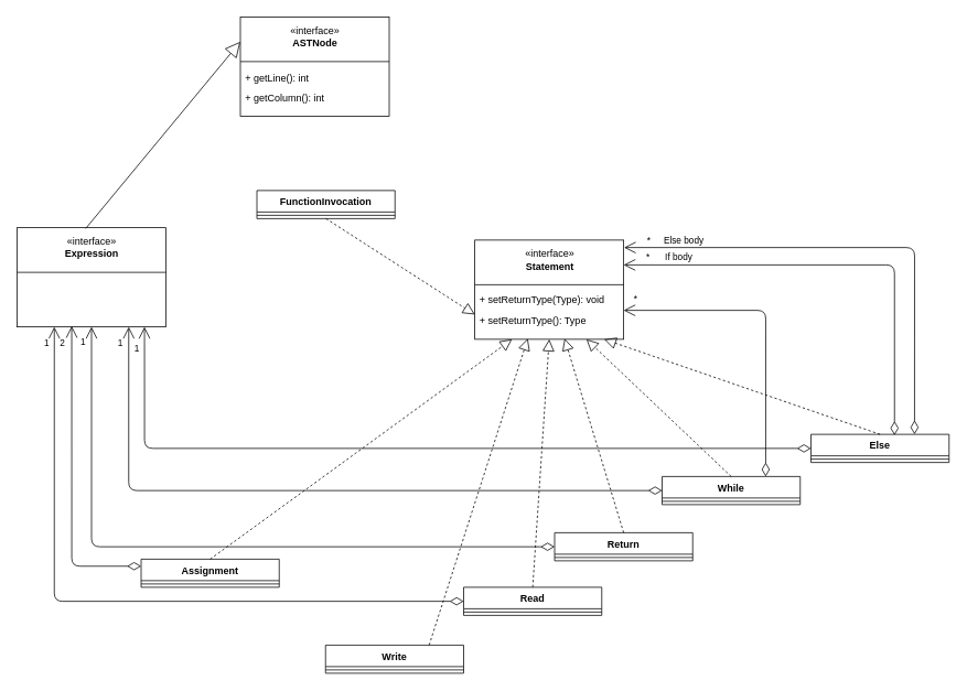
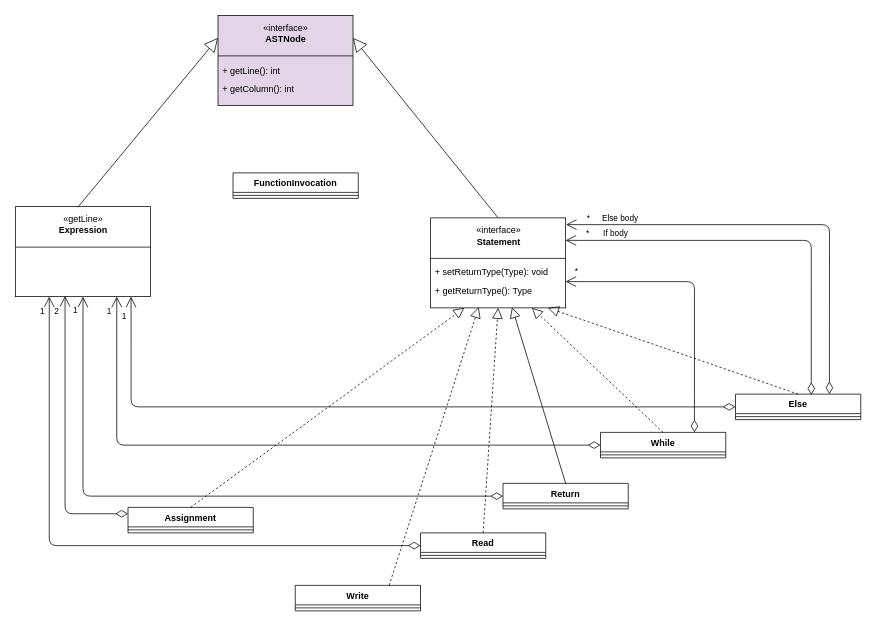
  <mxCell id="0" />
  <mxCell id="1" parent="0" />
  <mxCell id="2" value="" style="group" parent="1" vertex="1" connectable="0"><mxGeometry x="20" y="275" width="180" height="120" as="geometry" /></mxCell>
  <mxCell id="3" value="+ method(type): type" style="text;strokeColor=none;fillColor=none;align=left;verticalAlign=top;spacingLeft=4;spacingRight=4;overflow=hidden;rotatable=0;points=[[0,0.5],[1,0.5]];portConstraint=eastwest;" parent="2" vertex="1"><mxGeometry y="60" width="180" height="50" as="geometry" /></mxCell>
- <mxCell id="4" value="«interface»&lt;br&gt;&lt;b&gt;Expression&lt;br&gt;&lt;br&gt;&lt;br&gt;&lt;br&gt;&lt;br&gt;&lt;br&gt;&lt;/b&gt;" style="html=1;" parent="2" vertex="1"><mxGeometry width="180" height="120" as="geometry" /></mxCell>
+ <mxCell id="4" value="«getLine»&lt;br&gt;&lt;b&gt;Expression&lt;br&gt;&lt;br&gt;&lt;br&gt;&lt;br&gt;&lt;br&gt;&lt;br&gt;&lt;/b&gt;" style="html=1;" parent="2" vertex="1"><mxGeometry width="180" height="120" as="geometry" /></mxCell>
  <mxCell id="5" value="" style="line;strokeWidth=1;fillColor=none;align=left;verticalAlign=middle;spacingTop=-1;spacingLeft=3;spacingRight=3;rotatable=0;labelPosition=right;points=[];portConstraint=eastwest;" parent="2" vertex="1"><mxGeometry y="50" width="180" height="8" as="geometry" /></mxCell>
  <mxCell id="6" value="" style="group" parent="1" vertex="1" connectable="0"><mxGeometry x="573.5" y="290" width="186.5" height="120" as="geometry" /></mxCell>
  <mxCell id="7" value="+ method(type): type" style="text;strokeColor=none;fillColor=none;align=left;verticalAlign=top;spacingLeft=4;spacingRight=4;overflow=hidden;rotatable=0;points=[[0,0.5],[1,0.5]];portConstraint=eastwest;" parent="6" vertex="1"><mxGeometry y="60" width="180" height="50" as="geometry" /></mxCell>
  <mxCell id="8" value="«interface»&lt;br&gt;&lt;b&gt;Statement&lt;br&gt;&lt;br&gt;&lt;br&gt;&lt;br&gt;&lt;br&gt;&lt;br&gt;&lt;/b&gt;" style="html=1;" parent="6" vertex="1"><mxGeometry width="180" height="120" as="geometry" /></mxCell>
  <mxCell id="9" value="" style="line;strokeWidth=1;fillColor=none;align=left;verticalAlign=middle;spacingTop=-1;spacingLeft=3;spacingRight=3;rotatable=0;labelPosition=right;points=[];portConstraint=eastwest;" parent="6" vertex="1"><mxGeometry y="50" width="180" height="8" as="geometry" /></mxCell>
  <mxCell id="10" value="+ setReturnType(Type): void" style="text;strokeColor=none;fillColor=none;align=left;verticalAlign=top;spacingLeft=4;spacingRight=4;overflow=hidden;rotatable=0;points=[[0,0.5],[1,0.5]];portConstraint=eastwest;" vertex="1" parent="6"><mxGeometry y="58" width="180" height="26" as="geometry" /></mxCell>
- <mxCell id="11" value="+ setReturnType(): Type" style="text;strokeColor=none;fillColor=none;align=left;verticalAlign=top;spacingLeft=4;spacingRight=4;overflow=hidden;rotatable=0;points=[[0,0.5],[1,0.5]];portConstraint=eastwest;" vertex="1" parent="6"><mxGeometry y="84" width="180" height="26" as="geometry" /></mxCell>
+ <mxCell id="11" value="+ getReturnType(): Type" style="text;strokeColor=none;fillColor=none;align=left;verticalAlign=top;spacingLeft=4;spacingRight=4;overflow=hidden;rotatable=0;points=[[0,0.5],[1,0.5]];portConstraint=eastwest;" vertex="1" parent="6"><mxGeometry y="84" width="180" height="26" as="geometry" /></mxCell>
  <mxCell id="12" value="Assignment" style="swimlane;fontStyle=1;align=center;verticalAlign=top;childLayout=stackLayout;horizontal=1;startSize=26;horizontalStack=0;resizeParent=1;resizeParentMax=0;resizeLast=0;collapsible=1;marginBottom=0;" parent="1" vertex="1"><mxGeometry x="170" y="676" width="167" height="34" as="geometry" /></mxCell>
  <mxCell id="13" value="" style="line;strokeWidth=1;fillColor=none;align=left;verticalAlign=middle;spacingTop=-1;spacingLeft=3;spacingRight=3;rotatable=0;labelPosition=right;points=[];portConstraint=eastwest;" parent="12" vertex="1"><mxGeometry y="26" width="167" height="8" as="geometry" /></mxCell>
  <mxCell id="14" value="" style="endArrow=block;dashed=1;endFill=0;endSize=12;html=1;exitX=0.5;exitY=0;exitDx=0;exitDy=0;entryX=0.25;entryY=1;entryDx=0;entryDy=0;" parent="1" source="12" target="8" edge="1"><mxGeometry width="160" relative="1" as="geometry"><mxPoint x="340" y="460" as="sourcePoint" /><mxPoint x="500" y="460" as="targetPoint" /></mxGeometry></mxCell>
  <mxCell id="15" value="2" style="endArrow=open;html=1;endSize=12;startArrow=diamondThin;startSize=14;startFill=0;edgeStyle=orthogonalEdgeStyle;align=left;verticalAlign=bottom;exitX=0;exitY=0.25;exitDx=0;exitDy=0;entryX=0.367;entryY=0.992;entryDx=0;entryDy=0;entryPerimeter=0;" parent="1" source="12" target="4" edge="1"><mxGeometry x="0.842" y="16" relative="1" as="geometry"><mxPoint x="6" y="580" as="sourcePoint" /><mxPoint x="188.25" y="380" as="targetPoint" /><mxPoint as="offset" /></mxGeometry></mxCell>
  <mxCell id="16" value="" style="group" parent="1" vertex="1" connectable="0"><mxGeometry x="290" y="20" width="180" height="120" as="geometry" /></mxCell>
  <mxCell id="17" value="+ method(type): type" style="text;strokeColor=none;fillColor=none;align=left;verticalAlign=top;spacingLeft=4;spacingRight=4;overflow=hidden;rotatable=0;points=[[0,0.5],[1,0.5]];portConstraint=eastwest;" parent="16" vertex="1"><mxGeometry y="60" width="180" height="50" as="geometry" /></mxCell>
- <mxCell id="18" value="«interface»&lt;br&gt;&lt;b&gt;ASTNode&lt;br&gt;&lt;br&gt;&lt;br&gt;&lt;br&gt;&lt;br&gt;&lt;br&gt;&lt;/b&gt;" style="html=1;" parent="16" vertex="1"><mxGeometry width="180" height="120" as="geometry" /></mxCell>
+ <mxCell id="18" value="«interface»&lt;br&gt;&lt;b&gt;ASTNode&lt;br&gt;&lt;br&gt;&lt;br&gt;&lt;br&gt;&lt;br&gt;&lt;br&gt;&lt;/b&gt;" style="html=1;fillColor=#e1d5e7;" parent="16" vertex="1"><mxGeometry width="180" height="120" as="geometry" /></mxCell>
  <mxCell id="19" value="" style="line;strokeWidth=1;fillColor=none;align=left;verticalAlign=middle;spacingTop=-1;spacingLeft=3;spacingRight=3;rotatable=0;labelPosition=right;points=[];portConstraint=eastwest;" parent="16" vertex="1"><mxGeometry y="50" width="180" height="8" as="geometry" /></mxCell>
  <mxCell id="20" value="+ getLine(): int" style="text;strokeColor=none;fillColor=none;align=left;verticalAlign=top;spacingLeft=4;spacingRight=4;overflow=hidden;rotatable=0;points=[[0,0.5],[1,0.5]];portConstraint=eastwest;" parent="16" vertex="1"><mxGeometry y="60" width="180" height="26" as="geometry" /></mxCell>
  <mxCell id="21" value="+ getColumn(): int" style="text;strokeColor=none;fillColor=none;align=left;verticalAlign=top;spacingLeft=4;spacingRight=4;overflow=hidden;rotatable=0;points=[[0,0.5],[1,0.5]];portConstraint=eastwest;" parent="16" vertex="1"><mxGeometry y="84" width="180" height="26" as="geometry" /></mxCell>
  <mxCell id="22" value="" style="endArrow=block;endSize=16;endFill=0;html=1;entryX=0;entryY=0.25;entryDx=0;entryDy=0;exitX=0.461;exitY=0.008;exitDx=0;exitDy=0;exitPerimeter=0;" parent="1" source="4" target="18" edge="1"><mxGeometry width="160" relative="1" as="geometry"><mxPoint x="20" y="199" as="sourcePoint" /><mxPoint x="180" y="199" as="targetPoint" /></mxGeometry></mxCell>
+ <mxCell id="23" value="" style="endArrow=block;endSize=16;endFill=0;html=1;exitX=0.5;exitY=0;exitDx=0;exitDy=0;entryX=1;entryY=0.25;entryDx=0;entryDy=0;" parent="1" source="8" target="18" edge="1"><mxGeometry width="160" relative="1" as="geometry"><mxPoint x="360" y="220" as="sourcePoint" /><mxPoint x="520" y="220" as="targetPoint" /></mxGeometry></mxCell>
  <mxCell id="24" value="Else" style="swimlane;fontStyle=1;align=center;verticalAlign=top;childLayout=stackLayout;horizontal=1;startSize=26;horizontalStack=0;resizeParent=1;resizeParentMax=0;resizeLast=0;collapsible=1;marginBottom=0;" parent="1" vertex="1"><mxGeometry x="980" y="525" width="167" height="34" as="geometry" /></mxCell>
  <mxCell id="25" value="" style="line;strokeWidth=1;fillColor=none;align=left;verticalAlign=middle;spacingTop=-1;spacingLeft=3;spacingRight=3;rotatable=0;labelPosition=right;points=[];portConstraint=eastwest;" parent="24" vertex="1"><mxGeometry y="26" width="167" height="8" as="geometry" /></mxCell>
  <mxCell id="26" value="While" style="swimlane;fontStyle=1;align=center;verticalAlign=top;childLayout=stackLayout;horizontal=1;startSize=26;horizontalStack=0;resizeParent=1;resizeParentMax=0;resizeLast=0;collapsible=1;marginBottom=0;" parent="1" vertex="1"><mxGeometry x="800" y="576" width="167" height="34" as="geometry" /></mxCell>
  <mxCell id="27" value="" style="line;strokeWidth=1;fillColor=none;align=left;verticalAlign=middle;spacingTop=-1;spacingLeft=3;spacingRight=3;rotatable=0;labelPosition=right;points=[];portConstraint=eastwest;" parent="26" vertex="1"><mxGeometry y="26" width="167" height="8" as="geometry" /></mxCell>
  <mxCell id="28" value="Return" style="swimlane;fontStyle=1;align=center;verticalAlign=top;childLayout=stackLayout;horizontal=1;startSize=26;horizontalStack=0;resizeParent=1;resizeParentMax=0;resizeLast=0;collapsible=1;marginBottom=0;" parent="1" vertex="1"><mxGeometry x="670" y="644" width="167" height="34" as="geometry" /></mxCell>
  <mxCell id="29" value="" style="line;strokeWidth=1;fillColor=none;align=left;verticalAlign=middle;spacingTop=-1;spacingLeft=3;spacingRight=3;rotatable=0;labelPosition=right;points=[];portConstraint=eastwest;" parent="28" vertex="1"><mxGeometry y="26" width="167" height="8" as="geometry" /></mxCell>
  <mxCell id="30" value="Write" style="swimlane;fontStyle=1;align=center;verticalAlign=top;childLayout=stackLayout;horizontal=1;startSize=26;horizontalStack=0;resizeParent=1;resizeParentMax=0;resizeLast=0;collapsible=1;marginBottom=0;" parent="1" vertex="1"><mxGeometry x="393" y="780" width="167" height="34" as="geometry" /></mxCell>
  <mxCell id="31" value="" style="line;strokeWidth=1;fillColor=none;align=left;verticalAlign=middle;spacingTop=-1;spacingLeft=3;spacingRight=3;rotatable=0;labelPosition=right;points=[];portConstraint=eastwest;" parent="30" vertex="1"><mxGeometry y="26" width="167" height="8" as="geometry" /></mxCell>
  <mxCell id="32" value="FunctionInvocation" style="swimlane;fontStyle=1;align=center;verticalAlign=top;childLayout=stackLayout;horizontal=1;startSize=26;horizontalStack=0;resizeParent=1;resizeParentMax=0;resizeLast=0;collapsible=1;marginBottom=0;" parent="1" vertex="1"><mxGeometry x="310" y="230" width="167" height="34" as="geometry" /></mxCell>
  <mxCell id="33" value="" style="line;strokeWidth=1;fillColor=none;align=left;verticalAlign=middle;spacingTop=-1;spacingLeft=3;spacingRight=3;rotatable=0;labelPosition=right;points=[];portConstraint=eastwest;" parent="32" vertex="1"><mxGeometry y="26" width="167" height="8" as="geometry" /></mxCell>
  <mxCell id="34" value="Read" style="swimlane;fontStyle=1;align=center;verticalAlign=top;childLayout=stackLayout;horizontal=1;startSize=26;horizontalStack=0;resizeParent=1;resizeParentMax=0;resizeLast=0;collapsible=1;marginBottom=0;" parent="1" vertex="1"><mxGeometry x="560" y="710" width="167" height="34" as="geometry" /></mxCell>
  <mxCell id="35" value="" style="line;strokeWidth=1;fillColor=none;align=left;verticalAlign=middle;spacingTop=-1;spacingLeft=3;spacingRight=3;rotatable=0;labelPosition=right;points=[];portConstraint=eastwest;" parent="34" vertex="1"><mxGeometry y="26" width="167" height="8" as="geometry" /></mxCell>
- <mxCell id="36" value="" style="endArrow=block;dashed=1;endFill=0;endSize=12;html=1;entryX=0;entryY=0.75;entryDx=0;entryDy=0;exitX=0.5;exitY=1;exitDx=0;exitDy=0;" parent="1" source="32" target="8" edge="1"><mxGeometry width="160" relative="1" as="geometry"><mxPoint x="360" y="340" as="sourcePoint" /><mxPoint x="495" y="420" as="targetPoint" /></mxGeometry></mxCell>
  <mxCell id="37" value="" style="endArrow=block;dashed=1;endFill=0;endSize=12;html=1;exitX=0.5;exitY=0;exitDx=0;exitDy=0;entryX=0.869;entryY=1;entryDx=0;entryDy=0;entryPerimeter=0;" parent="1" source="24" target="8" edge="1"><mxGeometry width="160" relative="1" as="geometry"><mxPoint x="453.5" y="550" as="sourcePoint" /><mxPoint x="750" y="430" as="targetPoint" /></mxGeometry></mxCell>
  <mxCell id="38" value="" style="endArrow=block;dashed=1;endFill=0;endSize=12;html=1;exitX=0.75;exitY=0;exitDx=0;exitDy=0;entryX=0.356;entryY=0.992;entryDx=0;entryDy=0;entryPerimeter=0;" parent="1" source="30" target="8" edge="1"><mxGeometry width="160" relative="1" as="geometry"><mxPoint x="463.5" y="560" as="sourcePoint" /><mxPoint x="514" y="429.04" as="targetPoint" /></mxGeometry></mxCell>
  <mxCell id="39" value="1" style="endArrow=open;html=1;endSize=12;startArrow=diamondThin;startSize=14;startFill=0;edgeStyle=orthogonalEdgeStyle;align=left;verticalAlign=bottom;exitX=0;exitY=0.5;exitDx=0;exitDy=0;entryX=0.25;entryY=1;entryDx=0;entryDy=0;" parent="1" source="34" target="4" edge="1"><mxGeometry x="0.931" y="14" relative="1" as="geometry"><mxPoint x="347" y="727" as="sourcePoint" /><mxPoint x="155" y="545" as="targetPoint" /><mxPoint as="offset" /></mxGeometry></mxCell>
  <mxCell id="40" value="" style="endArrow=block;dashed=1;endFill=0;endSize=12;html=1;exitX=0.5;exitY=0;exitDx=0;exitDy=0;entryX=0.5;entryY=1;entryDx=0;entryDy=0;" parent="1" source="34" target="8" edge="1"><mxGeometry width="160" relative="1" as="geometry"><mxPoint x="448.25" y="710" as="sourcePoint" /><mxPoint x="514.08" y="419.04" as="targetPoint" /></mxGeometry></mxCell>
  <mxCell id="41" value="1" style="endArrow=open;html=1;endSize=12;startArrow=diamondThin;startSize=14;startFill=0;edgeStyle=orthogonalEdgeStyle;align=left;verticalAlign=bottom;exitX=0;exitY=0.5;exitDx=0;exitDy=0;entryX=0.5;entryY=1;entryDx=0;entryDy=0;" parent="1" source="28" target="4" edge="1"><mxGeometry x="0.934" y="15" relative="1" as="geometry"><mxPoint x="190" y="628.5" as="sourcePoint" /><mxPoint x="135" y="420" as="targetPoint" /><mxPoint as="offset" /></mxGeometry></mxCell>
- <mxCell id="42" value="" style="endArrow=block;dashed=1;endFill=0;endSize=12;html=1;exitX=0.5;exitY=0;exitDx=0;exitDy=0;entryX=0.603;entryY=0.992;entryDx=0;entryDy=0;entryPerimeter=0;" parent="1" source="28" target="8" edge="1"><mxGeometry width="160" relative="1" as="geometry"><mxPoint x="673.5" y="518" as="sourcePoint" /><mxPoint x="556.92" y="425.04" as="targetPoint" /></mxGeometry></mxCell>
+ <mxCell id="42" value="" style="endArrow=block;dashed=0;endFill=0;endSize=12;html=1;exitX=0.5;exitY=0;exitDx=0;exitDy=0;entryX=0.603;entryY=0.992;entryDx=0;entryDy=0;entryPerimeter=0;" parent="1" source="28" target="8" edge="1"><mxGeometry width="160" relative="1" as="geometry"><mxPoint x="673.5" y="518" as="sourcePoint" /><mxPoint x="556.92" y="425.04" as="targetPoint" /></mxGeometry></mxCell>
  <mxCell id="43" value="" style="endArrow=block;dashed=1;endFill=0;endSize=12;html=1;exitX=0.5;exitY=0;exitDx=0;exitDy=0;entryX=0.75;entryY=1;entryDx=0;entryDy=0;" parent="1" source="26" target="8" edge="1"><mxGeometry width="160" relative="1" as="geometry"><mxPoint x="683.5" y="528" as="sourcePoint" /><mxPoint x="710" y="420" as="targetPoint" /></mxGeometry></mxCell>
  <mxCell id="44" value="*" style="endArrow=open;html=1;endSize=12;startArrow=diamondThin;startSize=14;startFill=0;edgeStyle=orthogonalEdgeStyle;align=left;verticalAlign=bottom;entryX=1.003;entryY=0.075;entryDx=0;entryDy=0;exitX=0.75;exitY=0;exitDx=0;exitDy=0;entryPerimeter=0;" parent="1" source="24" target="8" edge="1"><mxGeometry x="0.91" relative="1" as="geometry"><mxPoint x="1120" y="510" as="sourcePoint" /><mxPoint x="1135" y="420" as="targetPoint" /><mxPoint as="offset" /></mxGeometry></mxCell>
  <mxCell id="45" value="Else body" style="edgeLabel;html=1;align=center;verticalAlign=middle;resizable=0;points=[];" parent="44" vertex="1" connectable="0"><mxGeometry x="0.754" y="5" relative="1" as="geometry"><mxPoint y="-14" as="offset" /></mxGeometry></mxCell>
  <mxCell id="46" value="*" style="endArrow=open;html=1;endSize=12;startArrow=diamondThin;startSize=14;startFill=0;edgeStyle=orthogonalEdgeStyle;align=left;verticalAlign=bottom;entryX=1;entryY=0.5;entryDx=0;entryDy=0;exitX=0.75;exitY=0;exitDx=0;exitDy=0;" parent="1" source="26" target="7" edge="1"><mxGeometry x="0.944" y="-5" relative="1" as="geometry"><mxPoint x="1190" y="593" as="sourcePoint" /><mxPoint x="1147.5" y="420" as="targetPoint" /><mxPoint as="offset" /></mxGeometry></mxCell>
  <mxCell id="47" value="1" style="endArrow=open;html=1;endSize=12;startArrow=diamondThin;startSize=14;startFill=0;edgeStyle=orthogonalEdgeStyle;align=left;verticalAlign=bottom;exitX=0;exitY=0.5;exitDx=0;exitDy=0;entryX=0.75;entryY=1;entryDx=0;entryDy=0;" parent="1" source="26" target="4" edge="1"><mxGeometry x="0.934" y="15" relative="1" as="geometry"><mxPoint x="380" y="637" as="sourcePoint" /><mxPoint x="148.08" y="407.04" as="targetPoint" /><mxPoint as="offset" /></mxGeometry></mxCell>
  <mxCell id="48" value="1" style="endArrow=open;html=1;endSize=12;startArrow=diamondThin;startSize=14;startFill=0;edgeStyle=orthogonalEdgeStyle;align=left;verticalAlign=bottom;exitX=0;exitY=0.5;exitDx=0;exitDy=0;entryX=0.856;entryY=1;entryDx=0;entryDy=0;entryPerimeter=0;" parent="1" source="24" target="4" edge="1"><mxGeometry x="0.926" y="14" relative="1" as="geometry"><mxPoint x="390" y="647" as="sourcePoint" /><mxPoint x="158.08" y="417.04" as="targetPoint" /><mxPoint as="offset" /></mxGeometry></mxCell>
  <mxCell id="49" value="*" style="endArrow=open;html=1;endSize=12;startArrow=diamondThin;startSize=14;startFill=0;edgeStyle=orthogonalEdgeStyle;align=left;verticalAlign=bottom;exitX=0.605;exitY=0.029;exitDx=0;exitDy=0;exitPerimeter=0;entryX=1;entryY=0.25;entryDx=0;entryDy=0;" parent="1" source="24" target="8" edge="1"><mxGeometry x="0.905" relative="1" as="geometry"><mxPoint x="967" y="557" as="sourcePoint" /><mxPoint x="790" y="330" as="targetPoint" /><mxPoint as="offset" /></mxGeometry></mxCell>
  <mxCell id="50" value="If body" style="edgeLabel;html=1;align=center;verticalAlign=middle;resizable=0;points=[];" parent="49" vertex="1" connectable="0"><mxGeometry x="0.829" y="1" relative="1" as="geometry"><mxPoint x="21" y="-11" as="offset" /></mxGeometry></mxCell>
